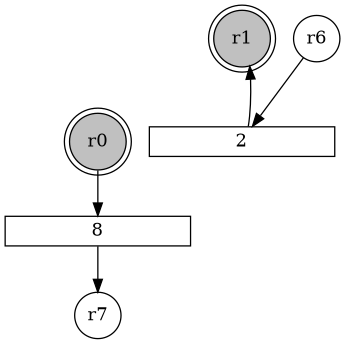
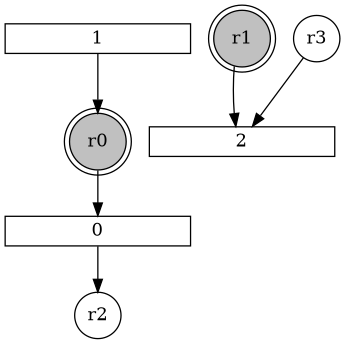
  digraph {
    node [fixedsize=2 shape=rect]
    r0 [color=black fillcolor=gray shape=doublecircle style=filled]
    r1 [color=black fillcolor=gray shape=doublecircle style=filled]
-   r3 [shape=circle label=r6]
-   r2 [shape=circle label=r7]
-   0 [forcelabels=false height=0.2 width=2 label=8 fixedsize=""]
+   r3 [shape=circle]
+   r2 [shape=circle]
+   0 [forcelabels=false height=0.2 width=2 fixedsize=""]
+   1 [forcelabels=false height=0.2 width=2 fixedsize=""]
    2 [forcelabels=false height=0.2 width=2 fixedsize=""]
    subgraph sub_1 {
      r0
      r1
    }
    subgraph sub_2 {
      r3
      r2
    }
    subgraph sub_3 {
      0
+     1
      2
    }
    r0 -> 0
    r3 -> 2
    0 -> r2
-   2 -> r1
+   1 -> r0
+   r1 -> 2
  }
